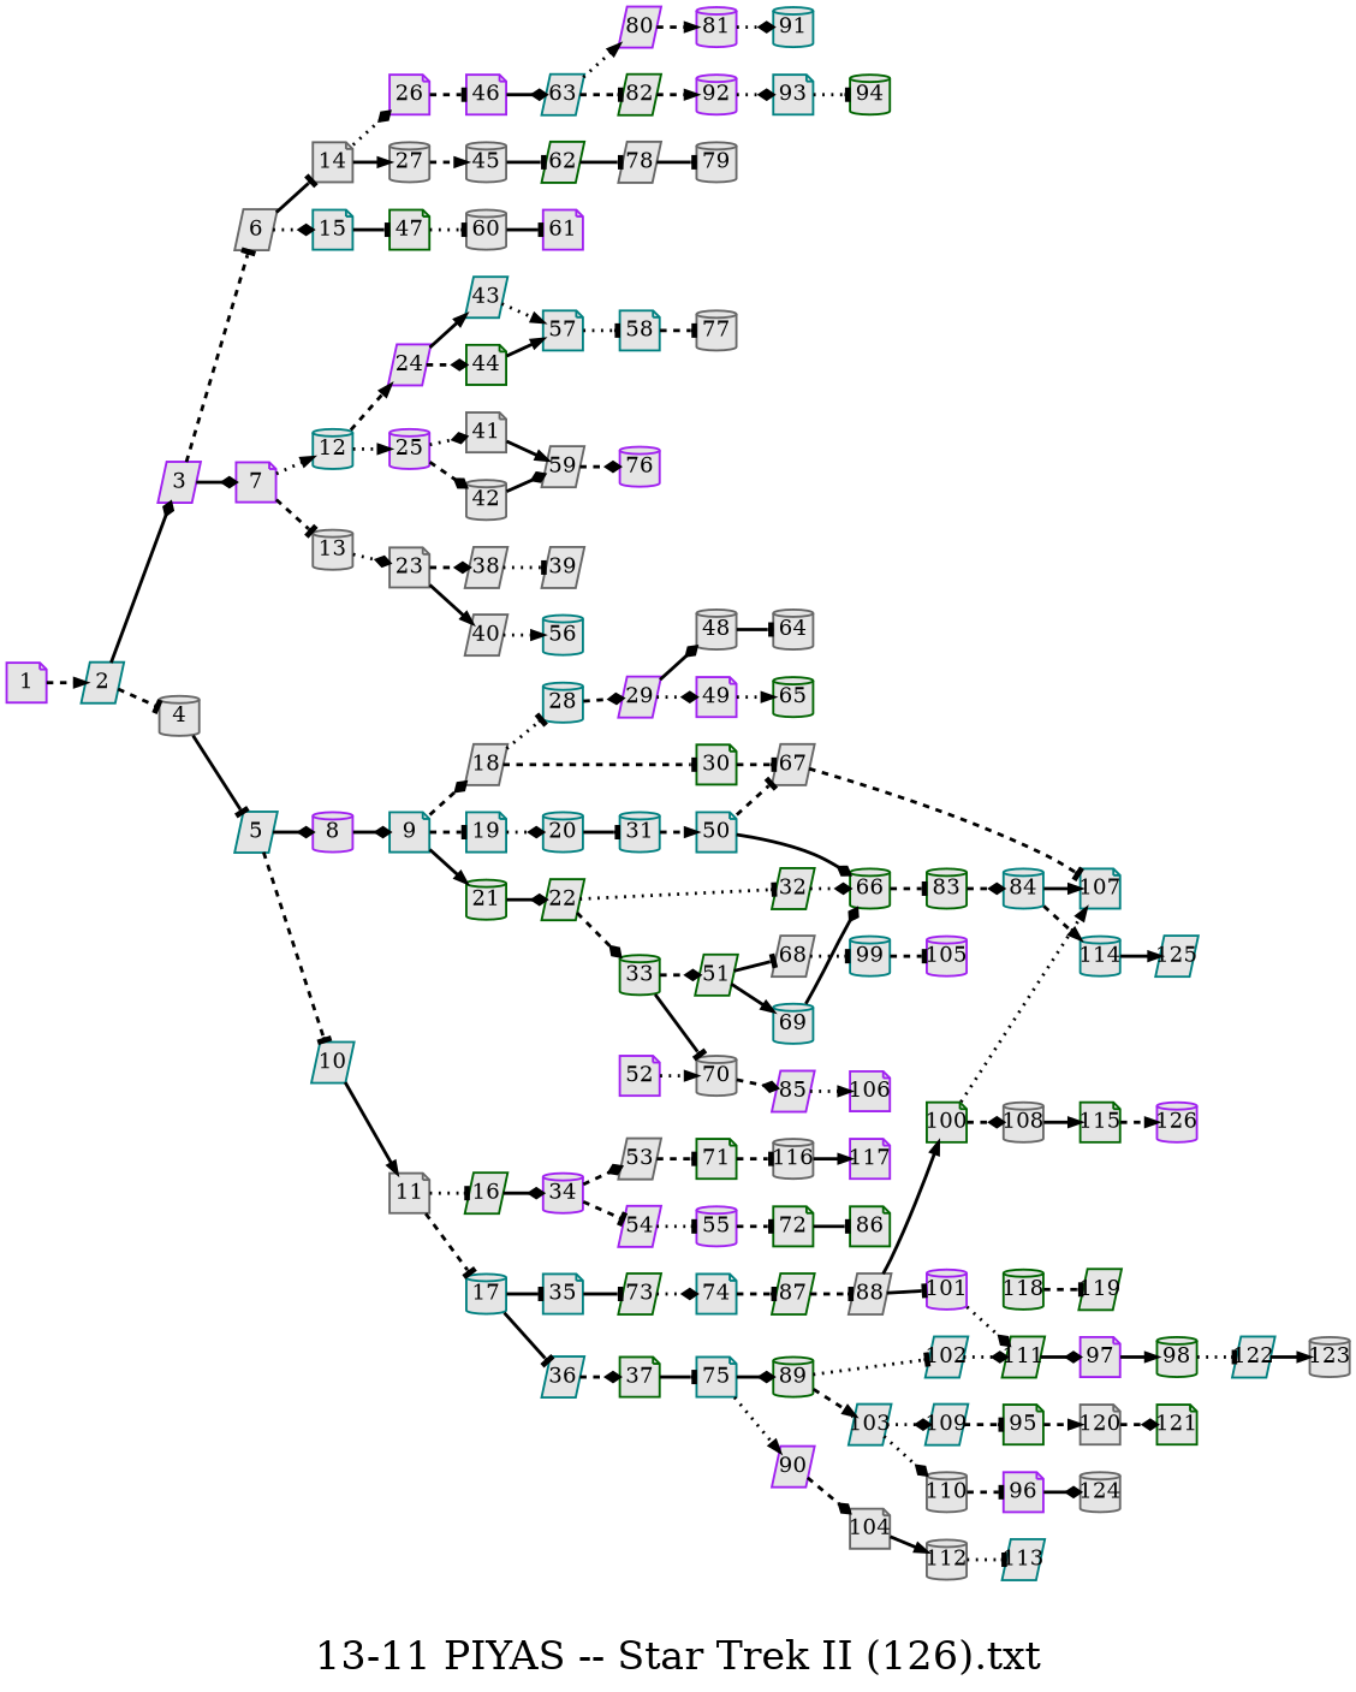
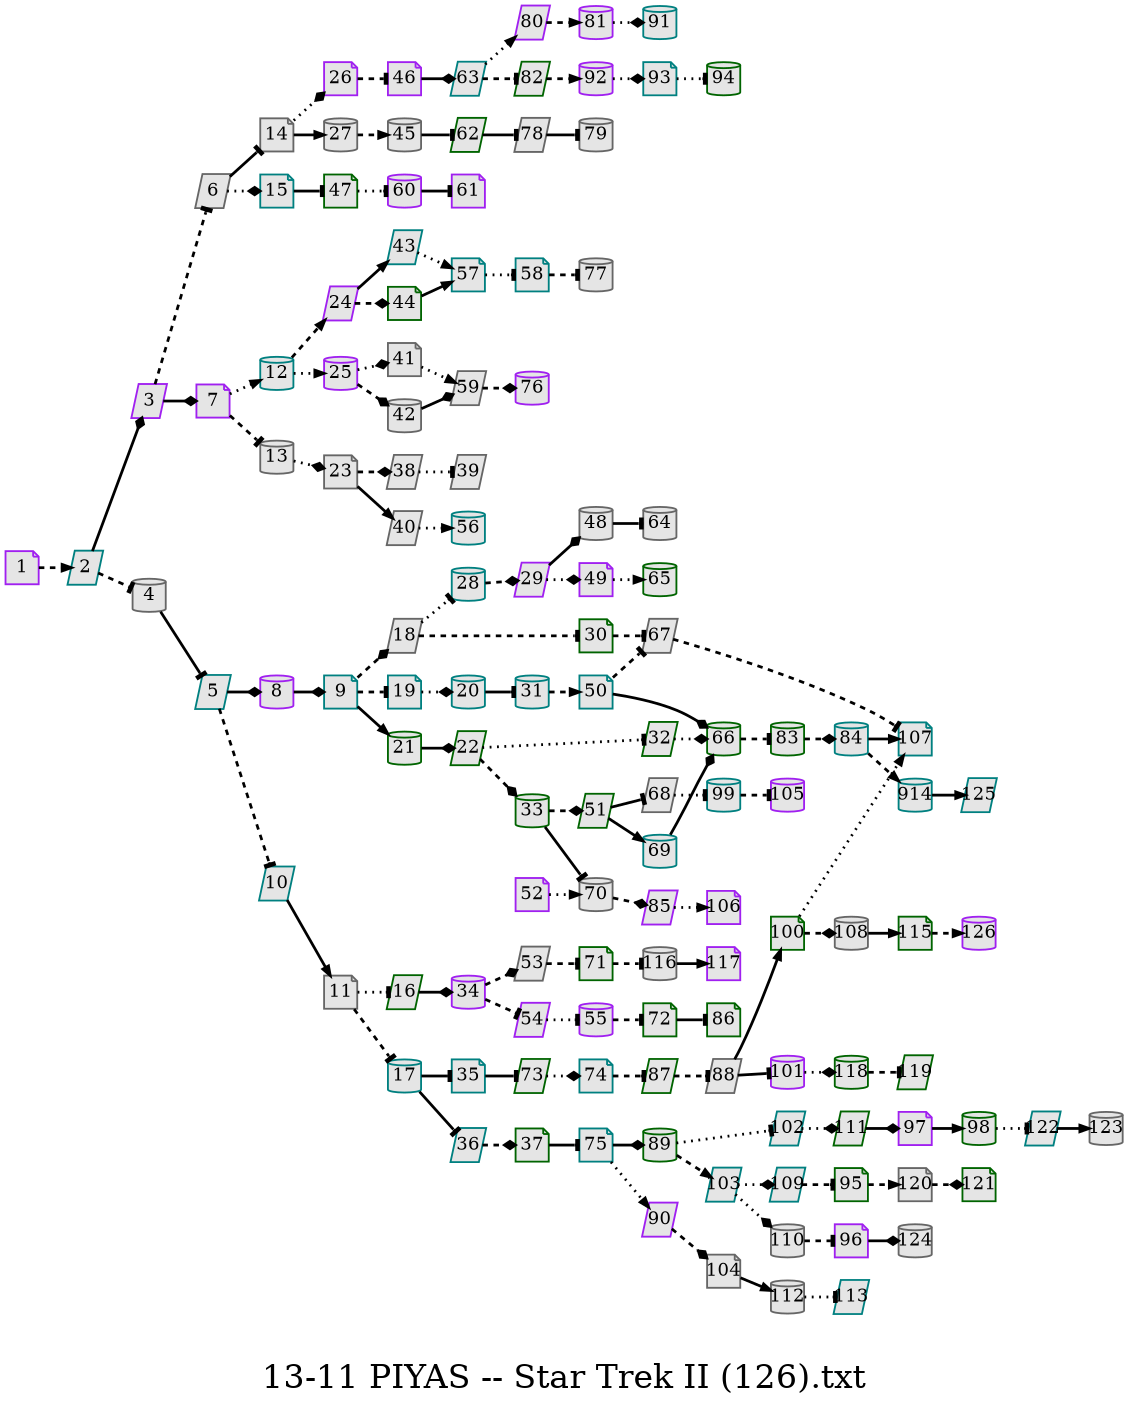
  digraph {
    fontsize=36
    label="13-11 PIYAS -- Star Trek II (126).txt"
    nodesep=0.35
    ordering=out
    rankdir=LR
    ranksep=0.45
    node [color=teal fillcolor=grey90 fixedsize=true fontsize=20 labelfloat=true margin="0,0" penwidth=2 regular=true shape=cylinder style=filled]
    edge [arrowhead=tee fontsize=12 labelfloat=true penwidth=3 style=dashed]
    1 [color=purple shape=note]
    2 [shape=parallelogram]
    3 [color=purple shape=parallelogram]
    4 [color=gray40]
    6 [color=gray40 shape=parallelogram]
    7 [color=purple shape=note]
    5 [shape=parallelogram]
    14 [color=gray40 shape=note]
    15 [shape=note]
    12
    13 [color=gray40]
    8 [color=purple]
    10 [shape=parallelogram]
    26 [color=purple shape=note]
    27 [color=gray40]
    47 [color=darkgreen shape=note]
    24 [color=purple shape=parallelogram]
    25 [color=purple]
    23 [color=gray40 shape=note]
    9 [shape=note]
    11 [color=gray40 shape=note]
    18 [color=gray40 shape=parallelogram]
    19 [shape=note]
    21 [color=darkgreen]
    16 [color=darkgreen shape=parallelogram]
    17
    46 [color=purple shape=note]
    45 [color=gray40]
-   60 [color=gray40]
+   60 [color=purple]
    43 [shape=parallelogram]
    44 [color=darkgreen shape=note]
    41 [color=gray40 shape=note]
    42 [color=gray40]
    38 [color=gray40 shape=parallelogram]
    40 [color=gray40 shape=parallelogram]
    28
    30 [color=darkgreen shape=note]
    20
    22 [color=darkgreen shape=parallelogram]
    29 [color=purple shape=parallelogram]
    67 [color=gray40 shape=parallelogram]
    31
    32 [color=darkgreen shape=parallelogram]
    33 [color=darkgreen]
    34 [color=purple]
    35 [shape=note]
    36 [shape=parallelogram]
    53 [color=gray40 shape=parallelogram]
    54 [color=purple shape=parallelogram]
    73 [color=darkgreen shape=parallelogram]
    37 [color=darkgreen shape=note]
    57 [shape=note]
    59 [color=gray40 shape=parallelogram]
    39 [color=gray40 shape=parallelogram]
    56
    63 [shape=parallelogram]
    62 [color=darkgreen shape=parallelogram]
    61 [color=purple shape=note]
    71 [color=darkgreen shape=note]
    55 [color=purple]
    74 [shape=note]
    75 [shape=note]
    48 [color=gray40]
    49 [color=purple shape=note]
    107 [shape=note]
    50 [shape=note]
    66 [color=darkgreen]
    51 [color=darkgreen shape=parallelogram]
    70 [color=gray40]
    83 [color=darkgreen]
    68 [color=gray40 shape=parallelogram]
    69
    52 [color=purple shape=note]
    58 [shape=note]
    76 [color=purple]
    80 [color=purple shape=parallelogram]
    82 [color=darkgreen shape=parallelogram]
    78 [color=gray40 shape=parallelogram]
    64 [color=gray40]
    65 [color=darkgreen]
    84
    99
    85 [color=purple shape=parallelogram]
    116 [color=gray40]
    72 [color=darkgreen shape=note]
    87 [color=darkgreen shape=parallelogram]
    89 [color=darkgreen]
    90 [color=purple shape=parallelogram]
    102 [shape=parallelogram]
    103 [shape=parallelogram]
    104 [color=gray40 shape=note]
    77 [color=gray40]
    79 [color=gray40]
    81 [color=purple]
    92 [color=purple]
    105 [color=purple]
    106 [color=purple shape=note]
    117 [color=purple shape=note]
    86 [color=darkgreen shape=note]
    91
    93 [shape=note]
-   114
+   114 [label=914]
    125 [shape=parallelogram]
    115 [color=darkgreen shape=note]
    126 [color=purple]
    88 [color=gray40 shape=parallelogram]
    100 [color=darkgreen shape=note]
    101 [color=purple]
    111 [color=darkgreen shape=parallelogram]
    109 [shape=parallelogram]
    110 [color=gray40]
    112 [color=gray40]
    94 [color=darkgreen]
    108 [color=gray40]
    118 [color=darkgreen]
    119 [color=darkgreen shape=parallelogram]
    97 [color=purple shape=note]
    95 [color=darkgreen shape=note]
    96 [color=purple shape=note]
    113 [shape=parallelogram]
    120 [color=gray40 shape=note]
    121 [color=darkgreen shape=note]
    124 [color=gray40]
    98 [color=darkgreen]
    122 [shape=parallelogram]
    123 [color=gray40]
    1 -> 2 [arrowhead=normal]
    2 -> 3 [arrowhead=diamond style=solid]
    2 -> 4
    3 -> 6
    3 -> 7 [arrowhead=diamond style=solid]
    4 -> 5 [style=solid]
    6 -> 14 [style=solid]
    6 -> 15 [arrowhead=diamond style=dotted]
    7 -> 12 [arrowhead=normal style=dotted]
    7 -> 13
    5 -> 8 [arrowhead=diamond style=solid]
    5 -> 10
    14 -> 26 [arrowhead=diamond style=dotted]
    14 -> 27 [arrowhead=normal style=solid]
    15 -> 47 [style=solid]
    12 -> 24 [arrowhead=normal]
    12 -> 25 [arrowhead=normal style=dotted]
    13 -> 23 [arrowhead=diamond style=dotted]
    8 -> 9 [arrowhead=diamond style=solid]
    10 -> 11 [arrowhead=normal style=solid]
    26 -> 46
    27 -> 45 [arrowhead=normal]
    47 -> 60 [style=dotted]
    24 -> 43 [arrowhead=normal style=solid]
    24 -> 44 [arrowhead=diamond]
    25 -> 41 [arrowhead=diamond style=dotted]
    25 -> 42 [arrowhead=diamond]
    23 -> 38 [arrowhead=diamond]
    23 -> 40 [arrowhead=normal style=solid]
    9 -> 18 [arrowhead=diamond]
    9 -> 19
    9 -> 21 [arrowhead=normal style=solid]
    11 -> 16 [style=dotted]
    11 -> 17
    18 -> 28 [style=dotted]
    18 -> 30
    19 -> 20 [arrowhead=diamond style=dotted]
    21 -> 22 [arrowhead=diamond style=solid]
    16 -> 34 [arrowhead=diamond style=solid]
    17 -> 35 [style=solid]
    17 -> 36 [style=solid]
    46 -> 63 [arrowhead=diamond style=solid]
    45 -> 62 [style=solid]
    60 -> 61 [style=solid]
    43 -> 57 [arrowhead=normal style=dotted]
    44 -> 57 [arrowhead=normal style=solid]
-   41 -> 59 [arrowhead=normal style=solid]
+   41 -> 59 [arrowhead=normal style=dotted]
    42 -> 59 [arrowhead=diamond style=solid]
    38 -> 39 [style=dotted]
    40 -> 56 [arrowhead=normal style=dotted]
    28 -> 29 [arrowhead=diamond]
    30 -> 67
    20 -> 31 [style=solid]
    22 -> 32 [style=dotted]
    22 -> 33 [arrowhead=diamond]
    29 -> 48 [arrowhead=diamond style=solid]
    29 -> 49 [arrowhead=diamond style=dotted]
    67 -> 107
    31 -> 50 [arrowhead=normal]
    32 -> 66 [arrowhead=diamond style=dotted]
    33 -> 51 [arrowhead=diamond]
    33 -> 70 [style=solid]
    34 -> 53 [arrowhead=diamond]
    34 -> 54
    35 -> 73 [style=solid]
    36 -> 37 [arrowhead=diamond]
    53 -> 71
    54 -> 55 [style=dotted]
    73 -> 74 [arrowhead=diamond style=dotted]
    37 -> 75 [style=solid]
    57 -> 58 [style=dotted]
    59 -> 76 [arrowhead=diamond]
    63 -> 80 [arrowhead=normal style=dotted]
    63 -> 82
    62 -> 78 [style=solid]
    71 -> 116
    55 -> 72
    74 -> 87
    75 -> 89 [arrowhead=diamond style=solid]
    75 -> 90 [arrowhead=normal style=dotted]
    48 -> 64 [style=solid]
    49 -> 65 [arrowhead=normal style=dotted]
    50 -> 67
    50 -> 66 [arrowhead=diamond style=solid]
    66 -> 83
    51 -> 68 [style=solid]
    51 -> 69 [arrowhead=normal style=solid]
    70 -> 85 [arrowhead=diamond]
    83 -> 84 [arrowhead=diamond]
    68 -> 99 [style=dotted]
    69 -> 66 [arrowhead=diamond style=solid]
    52 -> 70 [arrowhead=normal style=dotted]
    58 -> 77
    80 -> 81 [arrowhead=normal]
    82 -> 92 [arrowhead=normal]
    78 -> 79 [style=solid]
    84 -> 107 [arrowhead=normal style=solid]
    84 -> 114 [arrowhead=normal]
    99 -> 105
    85 -> 106 [arrowhead=normal style=dotted]
    116 -> 117 [arrowhead=normal style=solid]
    72 -> 86 [style=solid]
    87 -> 88
    89 -> 102 [style=dotted]
    89 -> 103 [arrowhead=normal]
    90 -> 104 [arrowhead=diamond]
    102 -> 111 [arrowhead=diamond style=dotted]
    103 -> 109 [arrowhead=diamond style=dotted]
    103 -> 110 [arrowhead=diamond style=dotted]
    104 -> 112 [arrowhead=normal style=solid]
    81 -> 91 [arrowhead=diamond style=dotted]
    92 -> 93 [arrowhead=diamond style=dotted]
    93 -> 94 [style=dotted]
    114 -> 125 [arrowhead=normal style=solid]
    115 -> 126 [arrowhead=normal]
    88 -> 100 [arrowhead=normal style=solid]
    88 -> 101 [style=solid]
    100 -> 107 [arrowhead=normal style=dotted]
    100 -> 108 [arrowhead=diamond]
-   101 -> 111 [arrowhead=diamond style=dotted]
+   101 -> 118 [arrowhead=diamond style=dotted]
    111 -> 97 [arrowhead=diamond style=solid]
    109 -> 95
    110 -> 96
    112 -> 113 [style=dotted]
    108 -> 115 [arrowhead=normal style=solid]
    118 -> 119
    97 -> 98 [arrowhead=normal style=solid]
    95 -> 120 [arrowhead=normal]
    96 -> 124 [arrowhead=diamond style=solid]
    120 -> 121 [arrowhead=diamond]
    98 -> 122 [style=dotted]
    122 -> 123 [arrowhead=normal style=solid]
  }
